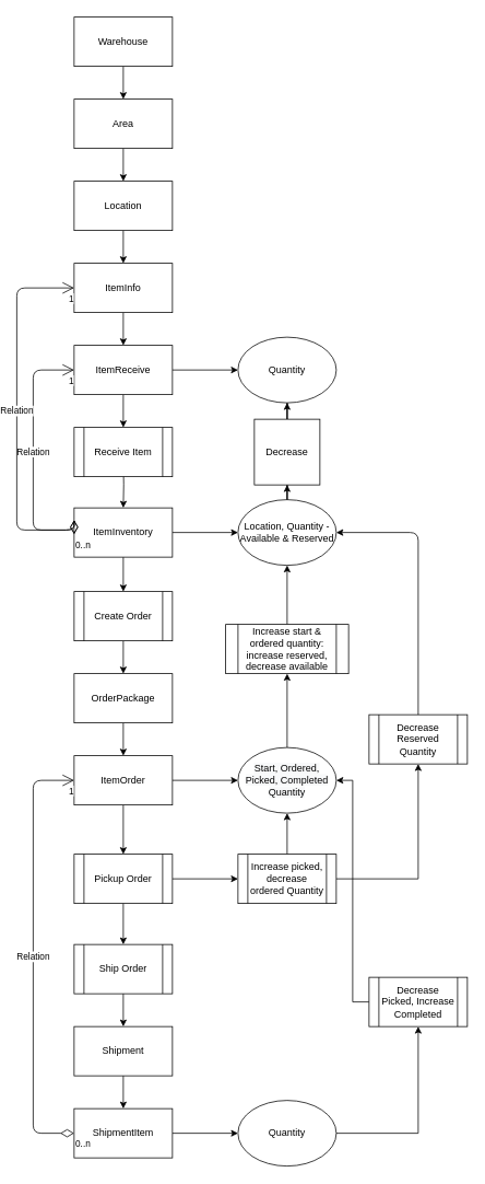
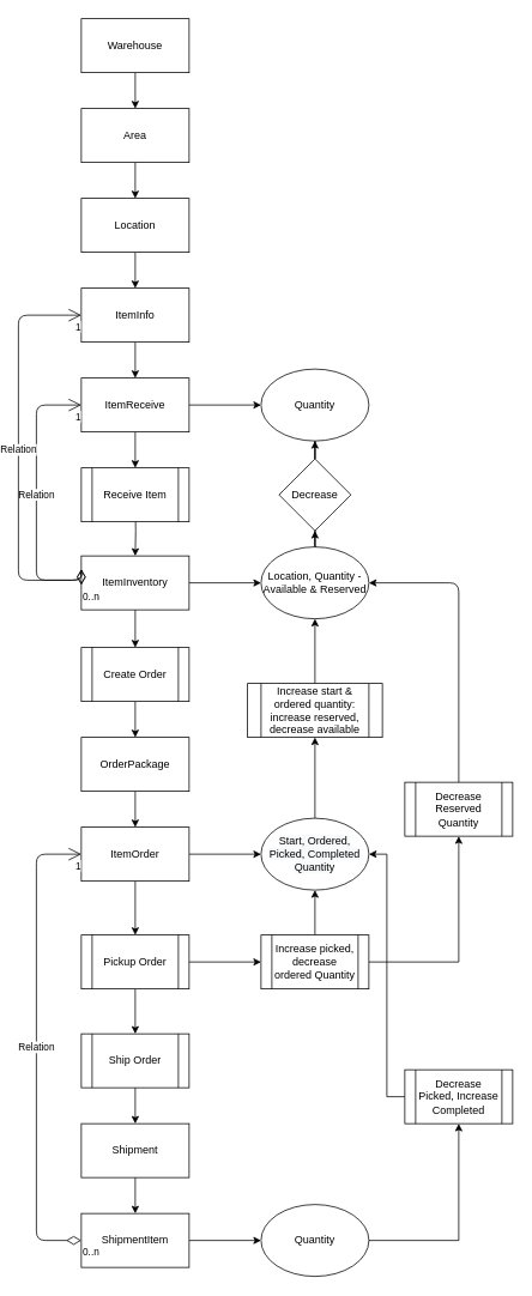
  <mxCell id="0" />
  <mxCell id="1" parent="0" />
  <mxCell id="2" value="" style="edgeStyle=orthogonalEdgeStyle;rounded=0;orthogonalLoop=1;jettySize=auto;html=1;" edge="1" parent="1" source="3" target="6"><mxGeometry relative="1" as="geometry" /></mxCell>
  <mxCell id="3" value="ItemInfo" style="rounded=0;whiteSpace=wrap;html=1;" vertex="1" parent="1"><mxGeometry x="90" y="320" width="120" height="60" as="geometry" /></mxCell>
  <mxCell id="4" value="" style="edgeStyle=orthogonalEdgeStyle;rounded=0;orthogonalLoop=1;jettySize=auto;html=1;" edge="1" parent="1" source="6" target="18"><mxGeometry relative="1" as="geometry" /></mxCell>
  <mxCell id="5" style="edgeStyle=orthogonalEdgeStyle;rounded=0;orthogonalLoop=1;jettySize=auto;html=1;" edge="1" parent="1" source="6" target="17"><mxGeometry relative="1" as="geometry" /></mxCell>
  <mxCell id="6" value="ItemReceive" style="rounded=0;whiteSpace=wrap;html=1;" vertex="1" parent="1"><mxGeometry x="90" y="420" width="120" height="60" as="geometry" /></mxCell>
  <mxCell id="7" value="" style="edgeStyle=orthogonalEdgeStyle;rounded=0;orthogonalLoop=1;jettySize=auto;html=1;" edge="1" parent="1" source="8" target="3"><mxGeometry relative="1" as="geometry" /></mxCell>
  <mxCell id="8" value="Location" style="rounded=0;whiteSpace=wrap;html=1;" vertex="1" parent="1"><mxGeometry x="90" y="220" width="120" height="60" as="geometry" /></mxCell>
  <mxCell id="9" value="" style="edgeStyle=orthogonalEdgeStyle;rounded=0;orthogonalLoop=1;jettySize=auto;html=1;" edge="1" parent="1" source="10" target="8"><mxGeometry relative="1" as="geometry" /></mxCell>
  <mxCell id="10" value="Area" style="rounded=0;whiteSpace=wrap;html=1;" vertex="1" parent="1"><mxGeometry x="90" y="120" width="120" height="60" as="geometry" /></mxCell>
  <mxCell id="11" value="" style="edgeStyle=orthogonalEdgeStyle;rounded=0;orthogonalLoop=1;jettySize=auto;html=1;" edge="1" parent="1" source="12" target="10"><mxGeometry relative="1" as="geometry" /></mxCell>
  <mxCell id="12" value="Warehouse" style="rounded=0;whiteSpace=wrap;html=1;" vertex="1" parent="1"><mxGeometry x="90" y="20" width="120" height="60" as="geometry" /></mxCell>
  <mxCell id="13" value="" style="edgeStyle=orthogonalEdgeStyle;rounded=0;orthogonalLoop=1;jettySize=auto;html=1;" edge="1" parent="1" target="16"><mxGeometry relative="1" as="geometry"><mxPoint x="150" y="560" as="sourcePoint" /></mxGeometry></mxCell>
  <mxCell id="14" value="" style="edgeStyle=orthogonalEdgeStyle;rounded=0;orthogonalLoop=1;jettySize=auto;html=1;" edge="1" parent="1" source="16" target="20"><mxGeometry relative="1" as="geometry" /></mxCell>
  <mxCell id="15" value="" style="edgeStyle=orthogonalEdgeStyle;rounded=0;orthogonalLoop=1;jettySize=auto;html=1;" edge="1" parent="1" source="16" target="22"><mxGeometry relative="1" as="geometry" /></mxCell>
  <mxCell id="16" value="ItemInventory" style="rounded=0;whiteSpace=wrap;html=1;" vertex="1" parent="1"><mxGeometry x="90" y="618" width="120" height="60" as="geometry" /></mxCell>
  <mxCell id="17" value="Receive Item" style="shape=process;whiteSpace=wrap;html=1;backgroundOutline=1;" vertex="1" parent="1"><mxGeometry x="90" y="520" width="120" height="60" as="geometry" /></mxCell>
  <mxCell id="18" value="Quantity" style="ellipse;whiteSpace=wrap;html=1;rounded=0;" vertex="1" parent="1"><mxGeometry x="290" y="410" width="120" height="80" as="geometry" /></mxCell>
  <mxCell id="19" value="" style="edgeStyle=orthogonalEdgeStyle;rounded=0;orthogonalLoop=1;jettySize=auto;html=1;" edge="1" parent="1" source="20" target="26"><mxGeometry relative="1" as="geometry" /></mxCell>
  <mxCell id="20" value="Location, Quantity - Available &amp;amp; Reserved" style="ellipse;whiteSpace=wrap;html=1;rounded=0;" vertex="1" parent="1"><mxGeometry x="290" y="608" width="120" height="80" as="geometry" /></mxCell>
  <mxCell id="21" value="" style="edgeStyle=orthogonalEdgeStyle;rounded=0;orthogonalLoop=1;jettySize=auto;html=1;" edge="1" parent="1" source="22" target="24"><mxGeometry relative="1" as="geometry" /></mxCell>
  <mxCell id="22" value="Create Order" style="shape=process;whiteSpace=wrap;html=1;backgroundOutline=1;rounded=0;" vertex="1" parent="1"><mxGeometry x="90" y="720" width="120" height="60" as="geometry" /></mxCell>
  <mxCell id="23" value="" style="edgeStyle=orthogonalEdgeStyle;rounded=0;orthogonalLoop=1;jettySize=auto;html=1;" edge="1" parent="1" source="24" target="29"><mxGeometry relative="1" as="geometry" /></mxCell>
  <mxCell id="24" value="OrderPackage" style="whiteSpace=wrap;html=1;rounded=0;" vertex="1" parent="1"><mxGeometry x="90" y="820" width="120" height="60" as="geometry" /></mxCell>
  <mxCell id="25" value="" style="edgeStyle=orthogonalEdgeStyle;rounded=0;orthogonalLoop=1;jettySize=auto;html=1;entryX=0.5;entryY=1;entryDx=0;entryDy=0;" edge="1" parent="1" source="26" target="18"><mxGeometry relative="1" as="geometry" /></mxCell>
- <mxCell id="26" value="Decrease" style="whiteSpace=wrap;html=1;rounded=0;" vertex="1" parent="1"><mxGeometry x="310" y="510" width="80" height="80" as="geometry" /></mxCell>
+ <mxCell id="26" value="Decrease" style="rhombus;whiteSpace=wrap;html=1;rounded=0;" vertex="1" parent="1"><mxGeometry x="310" y="510" width="80" height="80" as="geometry" /></mxCell>
  <mxCell id="27" value="" style="edgeStyle=orthogonalEdgeStyle;rounded=0;orthogonalLoop=1;jettySize=auto;html=1;" edge="1" parent="1" source="29" target="31"><mxGeometry relative="1" as="geometry" /></mxCell>
  <mxCell id="28" value="" style="edgeStyle=orthogonalEdgeStyle;rounded=0;orthogonalLoop=1;jettySize=auto;html=1;" edge="1" parent="1" source="29" target="36"><mxGeometry relative="1" as="geometry" /></mxCell>
  <mxCell id="29" value="ItemOrder" style="whiteSpace=wrap;html=1;rounded=0;" vertex="1" parent="1"><mxGeometry x="90" y="920" width="120" height="60" as="geometry" /></mxCell>
  <mxCell id="30" value="" style="edgeStyle=orthogonalEdgeStyle;rounded=0;orthogonalLoop=1;jettySize=auto;html=1;" edge="1" parent="1" source="31" target="33"><mxGeometry relative="1" as="geometry" /></mxCell>
  <mxCell id="31" value="&#10;&#10;&lt;span style=&quot;color: rgb(0, 0, 0); font-family: helvetica; font-size: 12px; font-style: normal; font-weight: 400; letter-spacing: normal; text-align: center; text-indent: 0px; text-transform: none; word-spacing: 0px; background-color: rgb(248, 249, 250); display: inline; float: none;&quot;&gt;Start, Ordered, Picked, Completed Quantity&lt;/span&gt;&#10;&#10;" style="ellipse;whiteSpace=wrap;html=1;rounded=0;" vertex="1" parent="1"><mxGeometry x="290" y="910" width="120" height="80" as="geometry" /></mxCell>
  <mxCell id="32" value="" style="edgeStyle=orthogonalEdgeStyle;rounded=0;orthogonalLoop=1;jettySize=auto;html=1;" edge="1" parent="1" source="33" target="20"><mxGeometry relative="1" as="geometry" /></mxCell>
  <mxCell id="33" value="Increase start &amp;amp; ordered quantity: increase reserved, decrease available" style="shape=process;whiteSpace=wrap;html=1;backgroundOutline=1;rounded=0;" vertex="1" parent="1"><mxGeometry x="275" y="760" width="150" height="60" as="geometry" /></mxCell>
  <mxCell id="34" value="" style="edgeStyle=orthogonalEdgeStyle;rounded=0;orthogonalLoop=1;jettySize=auto;html=1;" edge="1" parent="1" source="36" target="39"><mxGeometry relative="1" as="geometry" /></mxCell>
  <mxCell id="35" value="" style="edgeStyle=orthogonalEdgeStyle;rounded=0;orthogonalLoop=1;jettySize=auto;html=1;" edge="1" parent="1" source="36" target="43"><mxGeometry relative="1" as="geometry" /></mxCell>
  <mxCell id="36" value="Pickup Order" style="shape=process;whiteSpace=wrap;html=1;backgroundOutline=1;rounded=0;" vertex="1" parent="1"><mxGeometry x="90" y="1040" width="120" height="60" as="geometry" /></mxCell>
  <mxCell id="37" value="" style="edgeStyle=orthogonalEdgeStyle;rounded=0;orthogonalLoop=1;jettySize=auto;html=1;" edge="1" parent="1" source="39" target="31"><mxGeometry relative="1" as="geometry" /></mxCell>
  <mxCell id="38" value="" style="edgeStyle=orthogonalEdgeStyle;rounded=0;orthogonalLoop=1;jettySize=auto;html=1;" edge="1" parent="1" source="39" target="40"><mxGeometry relative="1" as="geometry" /></mxCell>
  <mxCell id="39" value="Increase picked, decrease ordered Quantity" style="shape=process;whiteSpace=wrap;html=1;backgroundOutline=1;" vertex="1" parent="1"><mxGeometry x="290" y="1040" width="120" height="60" as="geometry" /></mxCell>
  <mxCell id="40" value="Decrease Reserved Quantity" style="shape=process;whiteSpace=wrap;html=1;backgroundOutline=1;" vertex="1" parent="1"><mxGeometry x="450" y="870" width="120" height="60" as="geometry" /></mxCell>
  <mxCell id="41" value="" style="endArrow=classic;html=1;entryX=1;entryY=0.5;entryDx=0;entryDy=0;exitX=0.5;exitY=0;exitDx=0;exitDy=0;" edge="1" parent="1" source="40" target="20"><mxGeometry width="50" height="50" relative="1" as="geometry"><mxPoint x="220" y="1010" as="sourcePoint" /><mxPoint x="270" y="960" as="targetPoint" /><Array as="points"><mxPoint x="510" y="648" /></Array></mxGeometry></mxCell>
  <mxCell id="42" value="" style="edgeStyle=orthogonalEdgeStyle;rounded=0;orthogonalLoop=1;jettySize=auto;html=1;" edge="1" parent="1" source="43" target="45"><mxGeometry relative="1" as="geometry" /></mxCell>
  <mxCell id="43" value="Ship Order" style="shape=process;whiteSpace=wrap;html=1;backgroundOutline=1;rounded=0;" vertex="1" parent="1"><mxGeometry x="90" y="1150" width="120" height="60" as="geometry" /></mxCell>
  <mxCell id="44" value="" style="edgeStyle=orthogonalEdgeStyle;rounded=0;orthogonalLoop=1;jettySize=auto;html=1;" edge="1" parent="1" source="45" target="47"><mxGeometry relative="1" as="geometry" /></mxCell>
  <mxCell id="45" value="Shipment" style="whiteSpace=wrap;html=1;rounded=0;" vertex="1" parent="1"><mxGeometry x="90" y="1250" width="120" height="60" as="geometry" /></mxCell>
  <mxCell id="46" value="" style="edgeStyle=orthogonalEdgeStyle;rounded=0;orthogonalLoop=1;jettySize=auto;html=1;" edge="1" parent="1" source="47" target="49"><mxGeometry relative="1" as="geometry" /></mxCell>
  <mxCell id="47" value="ShipmentItem" style="whiteSpace=wrap;html=1;rounded=0;" vertex="1" parent="1"><mxGeometry x="90" y="1350" width="120" height="60" as="geometry" /></mxCell>
  <mxCell id="48" value="" style="edgeStyle=orthogonalEdgeStyle;rounded=0;orthogonalLoop=1;jettySize=auto;html=1;" edge="1" parent="1" source="49" target="51"><mxGeometry relative="1" as="geometry" /></mxCell>
  <mxCell id="49" value="Quantity" style="ellipse;whiteSpace=wrap;html=1;rounded=0;" vertex="1" parent="1"><mxGeometry x="290" y="1340" width="120" height="80" as="geometry" /></mxCell>
  <mxCell id="50" style="edgeStyle=orthogonalEdgeStyle;rounded=0;orthogonalLoop=1;jettySize=auto;html=1;entryX=1;entryY=0.5;entryDx=0;entryDy=0;" edge="1" parent="1" source="51" target="31"><mxGeometry relative="1" as="geometry" /></mxCell>
  <mxCell id="51" value="Decrease Picked, Increase Completed" style="shape=process;whiteSpace=wrap;html=1;backgroundOutline=1;rounded=0;" vertex="1" parent="1"><mxGeometry x="450" y="1190" width="120" height="60" as="geometry" /></mxCell>
  <mxCell id="52" value="Relation" style="endArrow=open;html=1;endSize=12;startArrow=diamondThin;startSize=14;startFill=0;edgeStyle=orthogonalEdgeStyle;entryX=0;entryY=0.5;entryDx=0;entryDy=0;exitX=0;exitY=0.5;exitDx=0;exitDy=0;exitPerimeter=0;" edge="1" parent="1" source="47" target="29"><mxGeometry relative="1" as="geometry"><mxPoint x="80" y="1380" as="sourcePoint" /><mxPoint x="120" y="1190" as="targetPoint" /><Array as="points"><mxPoint x="40" y="1380" /><mxPoint x="40" y="950" /></Array></mxGeometry></mxCell>
  <mxCell id="53" value="0..n" style="edgeLabel;resizable=0;html=1;align=left;verticalAlign=top;" connectable="0" vertex="1" parent="52"><mxGeometry x="-1" relative="1" as="geometry" /></mxCell>
  <mxCell id="54" value="1" style="edgeLabel;resizable=0;html=1;align=right;verticalAlign=top;" connectable="0" vertex="1" parent="52"><mxGeometry x="1" relative="1" as="geometry" /></mxCell>
  <mxCell id="55" value="Relation" style="endArrow=open;html=1;endSize=12;startArrow=diamondThin;startSize=14;startFill=0;edgeStyle=orthogonalEdgeStyle;entryX=0;entryY=0.5;entryDx=0;entryDy=0;exitX=0;exitY=0.533;exitDx=0;exitDy=0;exitPerimeter=0;" edge="1" parent="1" source="16" target="6"><mxGeometry relative="1" as="geometry"><mxPoint x="80" y="645" as="sourcePoint" /><mxPoint x="90" y="215" as="targetPoint" /><Array as="points"><mxPoint x="90" y="645" /><mxPoint x="40" y="645" /><mxPoint x="40" y="450" /></Array></mxGeometry></mxCell>
  <mxCell id="56" value="0..n" style="edgeLabel;resizable=0;html=1;align=left;verticalAlign=top;" connectable="0" vertex="1" parent="55"><mxGeometry x="-1" relative="1" as="geometry" /></mxCell>
  <mxCell id="57" value="1" style="edgeLabel;resizable=0;html=1;align=right;verticalAlign=top;" connectable="0" vertex="1" parent="55"><mxGeometry x="1" relative="1" as="geometry" /></mxCell>
  <mxCell id="58" value="Relation" style="endArrow=open;html=1;endSize=12;startArrow=diamondThin;startSize=14;startFill=0;edgeStyle=orthogonalEdgeStyle;entryX=0;entryY=0.5;entryDx=0;entryDy=0;exitX=0;exitY=0.533;exitDx=0;exitDy=0;exitPerimeter=0;" edge="1" parent="1" target="3"><mxGeometry relative="1" as="geometry"><mxPoint x="90" y="649.99" as="sourcePoint" /><mxPoint x="90" y="430.01" as="targetPoint" /><Array as="points"><mxPoint x="90" y="645" /><mxPoint x="20" y="645" /><mxPoint x="20" y="350" /></Array></mxGeometry></mxCell>
  <mxCell id="59" value="0..n" style="edgeLabel;resizable=0;html=1;align=left;verticalAlign=top;" connectable="0" vertex="1" parent="58"><mxGeometry x="-1" relative="1" as="geometry" /></mxCell>
  <mxCell id="60" value="1" style="edgeLabel;resizable=0;html=1;align=right;verticalAlign=top;" connectable="0" vertex="1" parent="58"><mxGeometry x="1" relative="1" as="geometry" /></mxCell>
